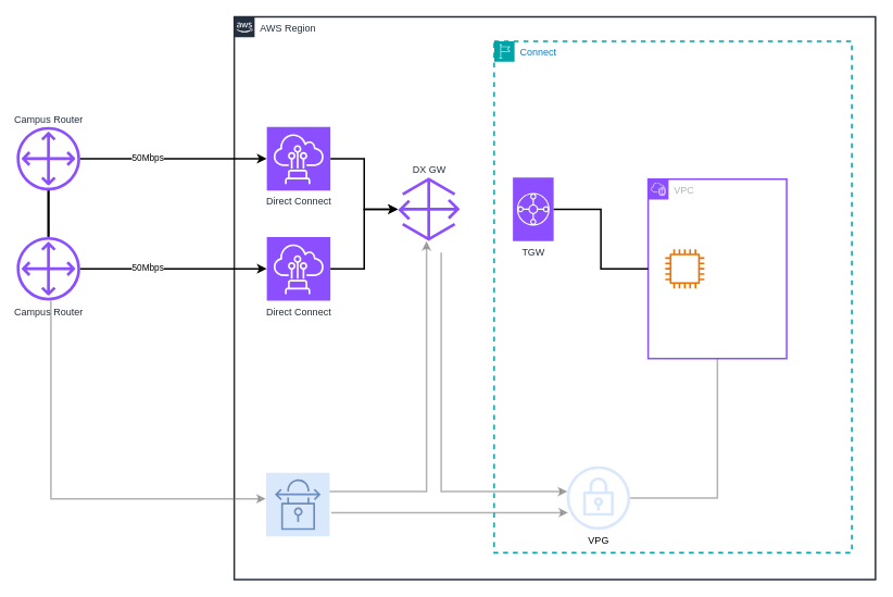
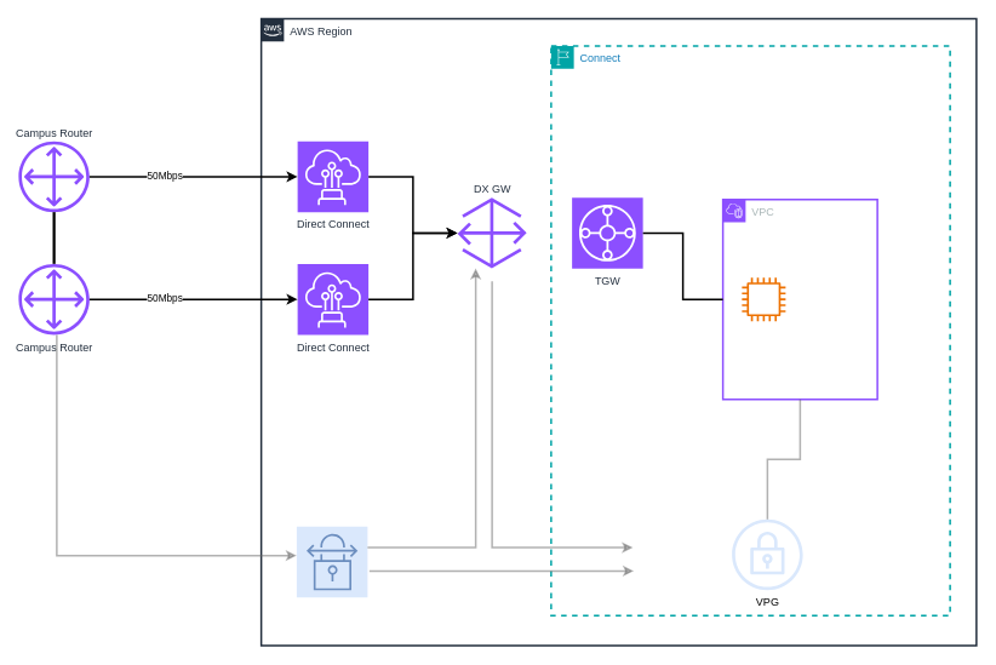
  <mxCell id="0" />
  <mxCell id="1" parent="0" />
  <mxCell id="2" value="Campus Router" style="sketch=0;outlineConnect=0;fontColor=#232F3E;gradientColor=none;fillColor=#8C4FFF;strokeColor=none;dashed=0;verticalLabelPosition=bottom;verticalAlign=top;align=center;html=1;fontSize=12;fontStyle=0;aspect=fixed;pointerEvents=1;shape=mxgraph.aws4.customer_gateway;labelPosition=center;" parent="1" vertex="1"><mxGeometry x="20" y="290" width="78" height="78" as="geometry" /></mxCell>
  <mxCell id="3" value="AWS Region" style="points=[[0,0],[0.25,0],[0.5,0],[0.75,0],[1,0],[1,0.25],[1,0.5],[1,0.75],[1,1],[0.75,1],[0.5,1],[0.25,1],[0,1],[0,0.75],[0,0.5],[0,0.25]];outlineConnect=0;gradientColor=none;html=1;whiteSpace=wrap;fontSize=12;fontStyle=0;container=1;pointerEvents=0;collapsible=0;recursiveResize=0;shape=mxgraph.aws4.group;grIcon=mxgraph.aws4.group_aws_cloud_alt;strokeColor=#232F3E;fillColor=none;verticalAlign=top;align=left;spacingLeft=30;fontColor=#232F3E;dashed=0;strokeWidth=2;" parent="1" vertex="1"><mxGeometry x="287" y="20" width="787" height="690" as="geometry" /></mxCell>
  <mxCell id="4" value="Direct Connect" style="sketch=0;points=[[0,0,0],[0.25,0,0],[0.5,0,0],[0.75,0,0],[1,0,0],[0,1,0],[0.25,1,0],[0.5,1,0],[0.75,1,0],[1,1,0],[0,0.25,0],[0,0.5,0],[0,0.75,0],[1,0.25,0],[1,0.5,0],[1,0.75,0]];outlineConnect=0;fontColor=#232F3E;fillColor=#8C4FFF;strokeColor=#ffffff;dashed=0;verticalLabelPosition=bottom;verticalAlign=top;align=center;html=1;fontSize=12;fontStyle=0;aspect=fixed;shape=mxgraph.aws4.resourceIcon;resIcon=mxgraph.aws4.direct_connect;" parent="3" vertex="1"><mxGeometry x="40" y="270" width="78" height="78" as="geometry" /></mxCell>
  <mxCell id="5" value="Connect" style="points=[[0,0],[0.25,0],[0.5,0],[0.75,0],[1,0],[1,0.25],[1,0.5],[1,0.75],[1,1],[0.75,1],[0.5,1],[0.25,1],[0,1],[0,0.75],[0,0.5],[0,0.25]];outlineConnect=0;gradientColor=none;html=1;whiteSpace=wrap;fontSize=12;fontStyle=0;container=1;pointerEvents=0;collapsible=0;recursiveResize=0;shape=mxgraph.aws4.group;grIcon=mxgraph.aws4.group_region;strokeColor=#00A4A6;fillColor=none;verticalAlign=top;align=left;spacingLeft=30;fontColor=#147EBA;dashed=1;strokeWidth=2;" parent="3" vertex="1"><mxGeometry x="319" y="30" width="439" height="627" as="geometry" /></mxCell>
  <mxCell id="6" value="VPC" style="points=[[0,0],[0.25,0],[0.5,0],[0.75,0],[1,0],[1,0.25],[1,0.5],[1,0.75],[1,1],[0.75,1],[0.5,1],[0.25,1],[0,1],[0,0.75],[0,0.5],[0,0.25]];outlineConnect=0;gradientColor=none;html=1;whiteSpace=wrap;fontSize=12;fontStyle=0;container=1;pointerEvents=0;collapsible=0;recursiveResize=0;shape=mxgraph.aws4.group;grIcon=mxgraph.aws4.group_vpc2;strokeColor=#8C4FFF;fillColor=none;verticalAlign=top;align=left;spacingLeft=30;fontColor=#AAB7B8;dashed=0;strokeWidth=2;" parent="5" vertex="1"><mxGeometry x="189" y="169" width="170" height="220" as="geometry" /></mxCell>
  <mxCell id="7" value="" style="sketch=0;outlineConnect=0;fontColor=#232F3E;gradientColor=none;fillColor=#ED7100;strokeColor=none;dashed=0;verticalLabelPosition=bottom;verticalAlign=top;align=center;html=1;fontSize=12;fontStyle=0;aspect=fixed;pointerEvents=1;shape=mxgraph.aws4.instance2;" parent="6" vertex="1"><mxGeometry x="21" y="86" width="48" height="48" as="geometry" /></mxCell>
- <mxCell id="8" value="TGW" style="sketch=0;points=[[0,0,0],[0.25,0,0],[0.5,0,0],[0.75,0,0],[1,0,0],[0,1,0],[0.25,1,0],[0.5,1,0],[0.75,1,0],[1,1,0],[0,0.25,0],[0,0.5,0],[0,0.75,0],[1,0.25,0],[1,0.5,0],[1,0.75,0]];outlineConnect=0;fontColor=#232F3E;fillColor=#8C4FFF;strokeColor=#ffffff;dashed=0;verticalLabelPosition=bottom;verticalAlign=top;align=center;html=1;fontSize=12;fontStyle=0;aspect=fixed;shape=mxgraph.aws4.resourceIcon;resIcon=mxgraph.aws4.transit_gateway;" parent="5" vertex="1"><mxGeometry x="23" y="167" width="50" height="78" as="geometry" /></mxCell>
+ <mxCell id="8" value="TGW" style="sketch=0;points=[[0,0,0],[0.25,0,0],[0.5,0,0],[0.75,0,0],[1,0,0],[0,1,0],[0.25,1,0],[0.5,1,0],[0.75,1,0],[1,1,0],[0,0.25,0],[0,0.5,0],[0,0.75,0],[1,0.25,0],[1,0.5,0],[1,0.75,0]];outlineConnect=0;fontColor=#232F3E;fillColor=#8C4FFF;strokeColor=#ffffff;dashed=0;verticalLabelPosition=bottom;verticalAlign=top;align=center;html=1;fontSize=12;fontStyle=0;aspect=fixed;shape=mxgraph.aws4.resourceIcon;resIcon=mxgraph.aws4.transit_gateway;" parent="5" vertex="1"><mxGeometry x="23" y="167" width="78" height="78" as="geometry" /></mxCell>
  <mxCell id="9" style="edgeStyle=orthogonalEdgeStyle;rounded=0;orthogonalLoop=1;jettySize=auto;html=1;strokeColor=default;strokeWidth=2;align=center;verticalAlign=middle;fontFamily=Helvetica;fontSize=11;fontColor=default;labelBackgroundColor=default;endArrow=none;" parent="5" source="8" target="6" edge="1"><mxGeometry relative="1" as="geometry" /></mxCell>
  <mxCell id="10" style="edgeStyle=orthogonalEdgeStyle;rounded=0;orthogonalLoop=1;jettySize=auto;html=1;opacity=50;strokeColor=#666666;strokeWidth=2;align=center;verticalAlign=middle;fontFamily=Helvetica;fontSize=11;fontColor=default;labelBackgroundColor=default;elbow=vertical;endArrow=classic;fillColor=#f5f5f5;" parent="3" edge="1"><mxGeometry relative="1" as="geometry"><Array as="points"><mxPoint x="265" y="608" /><mxPoint x="265" y="608" /></Array><mxPoint x="119" y="608" as="sourcePoint" /><mxPoint x="410" y="608" as="targetPoint" /></mxGeometry></mxCell>
  <mxCell id="11" value="Campus Router" style="sketch=0;outlineConnect=0;fontColor=#232F3E;gradientColor=none;fillColor=#8C4FFF;strokeColor=none;dashed=0;verticalLabelPosition=top;verticalAlign=bottom;align=center;html=1;fontSize=12;fontStyle=0;aspect=fixed;pointerEvents=1;shape=mxgraph.aws4.customer_gateway;labelPosition=center;" vertex="1" parent="3"><mxGeometry x="-267" y="135" width="78" height="78" as="geometry" /></mxCell>
  <mxCell id="12" style="edgeStyle=orthogonalEdgeStyle;rounded=0;orthogonalLoop=1;jettySize=auto;html=1;strokeWidth=2;" edge="1" parent="3" source="13" target="16"><mxGeometry relative="1" as="geometry" /></mxCell>
  <mxCell id="13" value="Direct Connect" style="sketch=0;points=[[0,0,0],[0.25,0,0],[0.5,0,0],[0.75,0,0],[1,0,0],[0,1,0],[0.25,1,0],[0.5,1,0],[0.75,1,0],[1,1,0],[0,0.25,0],[0,0.5,0],[0,0.75,0],[1,0.25,0],[1,0.5,0],[1,0.75,0]];outlineConnect=0;fontColor=#232F3E;fillColor=#8C4FFF;strokeColor=#ffffff;dashed=0;verticalLabelPosition=bottom;verticalAlign=top;align=center;html=1;fontSize=12;fontStyle=0;aspect=fixed;shape=mxgraph.aws4.resourceIcon;resIcon=mxgraph.aws4.direct_connect;" vertex="1" parent="3"><mxGeometry x="40" y="135" width="78" height="78" as="geometry" /></mxCell>
  <mxCell id="14" style="edgeStyle=orthogonalEdgeStyle;rounded=0;orthogonalLoop=1;jettySize=auto;html=1;entryX=0;entryY=0.5;entryDx=0;entryDy=0;entryPerimeter=0;strokeWidth=2;" edge="1" parent="3" source="11" target="13"><mxGeometry relative="1" as="geometry" /></mxCell>
  <mxCell id="15" value="50Mbps" style="edgeLabel;html=1;align=center;verticalAlign=middle;resizable=0;points=[];" vertex="1" connectable="0" parent="14"><mxGeometry x="-0.348" y="1" relative="1" as="geometry"><mxPoint x="7" y="-1" as="offset" /></mxGeometry></mxCell>
- <mxCell id="16" value="DX GW" style="sketch=0;outlineConnect=0;fontColor=#232F3E;gradientColor=none;fillColor=#8C4FFF;strokeColor=none;dashed=0;verticalLabelPosition=top;verticalAlign=bottom;align=center;html=1;fontSize=12;fontStyle=0;aspect=fixed;pointerEvents=1;shape=mxgraph.aws4.gateway;labelPosition=center;" parent="3" vertex="1"><mxGeometry x="201" y="197" width="76" height="78" as="geometry" /></mxCell>
+ <mxCell id="16" value="DX GW" style="sketch=0;outlineConnect=0;fontColor=#232F3E;gradientColor=none;fillColor=#8C4FFF;strokeColor=none;dashed=0;verticalLabelPosition=top;verticalAlign=bottom;align=center;html=1;fontSize=12;fontStyle=0;aspect=fixed;pointerEvents=1;shape=mxgraph.aws4.gateway;labelPosition=center;" parent="3" vertex="1"><mxGeometry x="216" y="197" width="76" height="78" as="geometry" /></mxCell>
  <mxCell id="17" style="edgeStyle=orthogonalEdgeStyle;rounded=0;orthogonalLoop=1;jettySize=auto;html=1;exitX=1;exitY=0.5;exitDx=0;exitDy=0;exitPerimeter=0;strokeColor=default;strokeWidth=2;align=center;verticalAlign=middle;fontFamily=Helvetica;fontSize=11;fontColor=default;labelBackgroundColor=default;endArrow=classic;" parent="3" source="4" target="16" edge="1"><mxGeometry relative="1" as="geometry" /></mxCell>
  <mxCell id="18" value="" style="sketch=0;points=[[0,0,0],[0.25,0,0],[0.5,0,0],[0.75,0,0],[1,0,0],[0,1,0],[0.25,1,0],[0.5,1,0],[0.75,1,0],[1,1,0],[0,0.25,0],[0,0.5,0],[0,0.75,0],[1,0.25,0],[1,0.5,0],[1,0.75,0]];outlineConnect=0;fontColor=default;fillColor=#dae8fc;strokeColor=#6c8ebf;dashed=0;verticalLabelPosition=bottom;verticalAlign=top;align=center;html=1;fontSize=12;fontStyle=0;aspect=fixed;shape=mxgraph.aws4.resourceIcon;resIcon=mxgraph.aws4.site_to_site_vpn;pointerEvents=1;strokeWidth=2;fontFamily=Helvetica;" parent="3" vertex="1"><mxGeometry x="39" y="559" width="78" height="78" as="geometry" /></mxCell>
  <mxCell id="19" style="edgeStyle=orthogonalEdgeStyle;rounded=0;orthogonalLoop=1;jettySize=auto;html=1;opacity=50;strokeColor=#666666;strokeWidth=2;align=center;verticalAlign=middle;fontFamily=Helvetica;fontSize=11;fontColor=default;labelBackgroundColor=default;elbow=vertical;endArrow=classic;fillColor=#f5f5f5;" edge="1" parent="3" source="18" target="16"><mxGeometry relative="1" as="geometry"><Array as="points"><mxPoint x="236" y="582" /></Array></mxGeometry></mxCell>
  <mxCell id="20" style="rounded=0;orthogonalLoop=1;jettySize=auto;html=1;edgeStyle=elbowEdgeStyle;elbow=vertical;fillColor=#f5f5f5;strokeColor=#666666;strokeWidth=2;opacity=50;" parent="3" edge="1"><mxGeometry relative="1" as="geometry"><Array as="points"><mxPoint x="321" y="582.24" /></Array><mxPoint x="254" y="289.0" as="sourcePoint" /><mxPoint x="409" y="582.24" as="targetPoint" /></mxGeometry></mxCell>
  <mxCell id="21" style="edgeStyle=orthogonalEdgeStyle;rounded=0;orthogonalLoop=1;jettySize=auto;html=1;entryX=0;entryY=0.5;entryDx=0;entryDy=0;entryPerimeter=0;strokeWidth=2;" parent="1" source="2" target="4" edge="1"><mxGeometry relative="1" as="geometry" /></mxCell>
  <mxCell id="22" value="50Mbps" style="edgeLabel;html=1;align=center;verticalAlign=middle;resizable=0;points=[];" parent="21" vertex="1" connectable="0"><mxGeometry x="-0.348" y="1" relative="1" as="geometry"><mxPoint x="7" y="-1" as="offset" /></mxGeometry></mxCell>
  <mxCell id="23" style="edgeStyle=orthogonalEdgeStyle;rounded=0;orthogonalLoop=1;jettySize=auto;html=1;endArrow=none;endFill=0;strokeWidth=3;" edge="1" parent="1" source="11" target="2"><mxGeometry relative="1" as="geometry" /></mxCell>
  <mxCell id="24" value="Alternate" style="" parent="0" />
  <mxCell id="25" style="edgeStyle=orthogonalEdgeStyle;rounded=0;orthogonalLoop=1;jettySize=auto;html=1;opacity=50;strokeColor=#666666;strokeWidth=2;align=center;verticalAlign=middle;fontFamily=Helvetica;fontSize=11;fontColor=default;labelBackgroundColor=default;elbow=vertical;endArrow=classic;fillColor=#f5f5f5;" parent="24" source="2" target="18" edge="1"><mxGeometry relative="1" as="geometry"><Array as="points"><mxPoint x="62" y="611" /></Array><mxPoint x="160" y="537" as="targetPoint" /></mxGeometry></mxCell>
- <mxCell id="26" value="VPG" style="sketch=0;outlineConnect=0;dashed=0;verticalLabelPosition=bottom;verticalAlign=top;align=center;html=1;fontSize=12;fontStyle=0;aspect=fixed;pointerEvents=1;shape=mxgraph.aws4.vpn_gateway;strokeWidth=2;fillColor=#dae8fc;strokeColor=#6c8ebf;" parent="24" vertex="1"><mxGeometry x="695" y="571" width="78" height="78" as="geometry" /></mxCell>
+ <mxCell id="26" value="VPG" style="sketch=0;outlineConnect=0;dashed=0;verticalLabelPosition=bottom;verticalAlign=top;align=center;html=1;fontSize=12;fontStyle=0;aspect=fixed;pointerEvents=1;shape=mxgraph.aws4.vpn_gateway;strokeWidth=2;fillColor=#dae8fc;strokeColor=#6c8ebf;" parent="24" vertex="1"><mxGeometry x="805" y="571" width="78" height="78" as="geometry" /></mxCell>
  <mxCell id="27" style="edgeStyle=orthogonalEdgeStyle;rounded=0;orthogonalLoop=1;jettySize=auto;html=1;entryX=0.5;entryY=1;entryDx=0;entryDy=0;fillColor=#f5f5f5;strokeColor=#666666;strokeWidth=2;opacity=50;endArrow=none;" parent="24" source="26" target="6" edge="1"><mxGeometry relative="1" as="geometry" /></mxCell>
